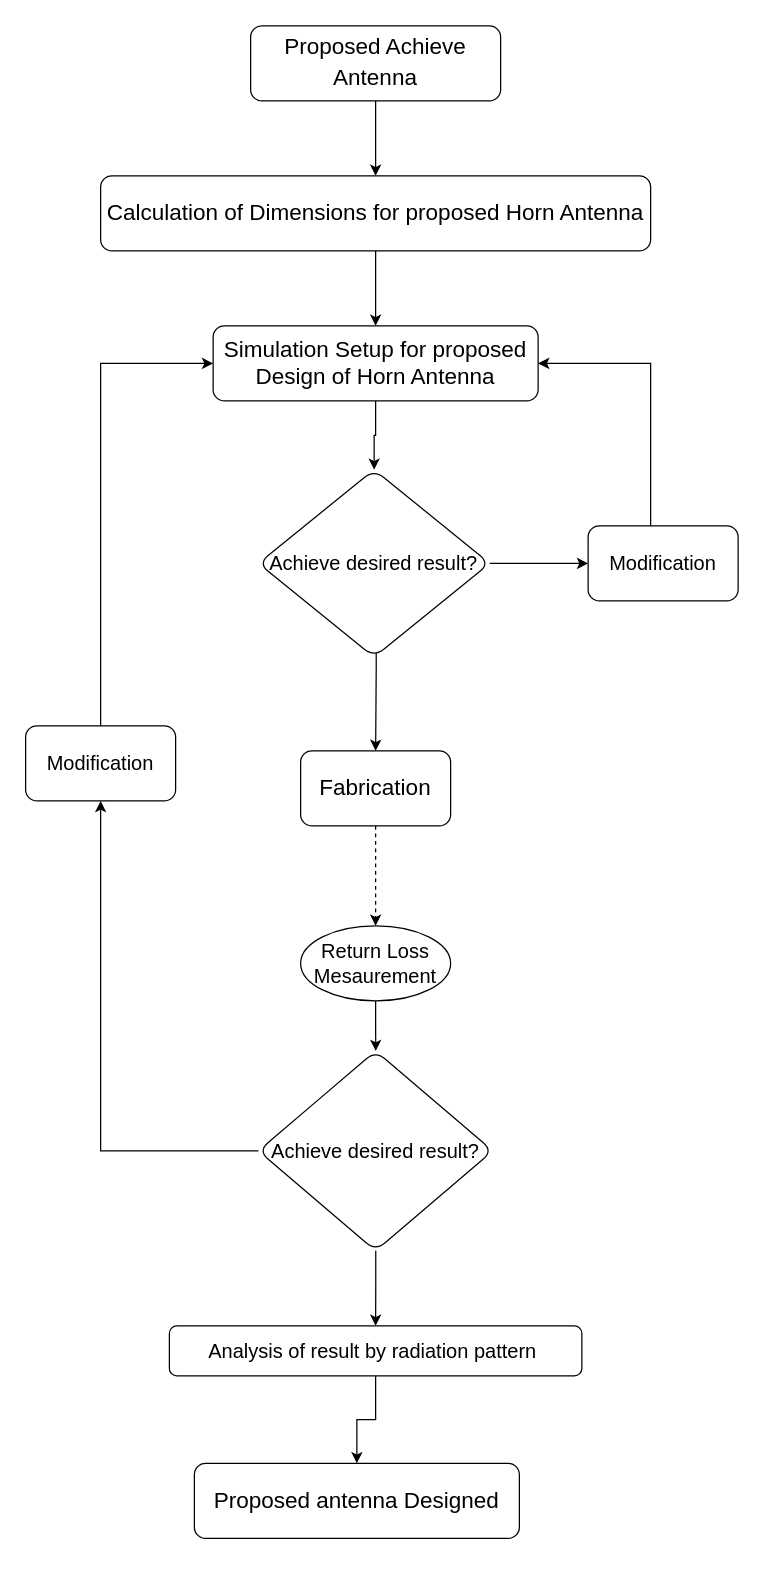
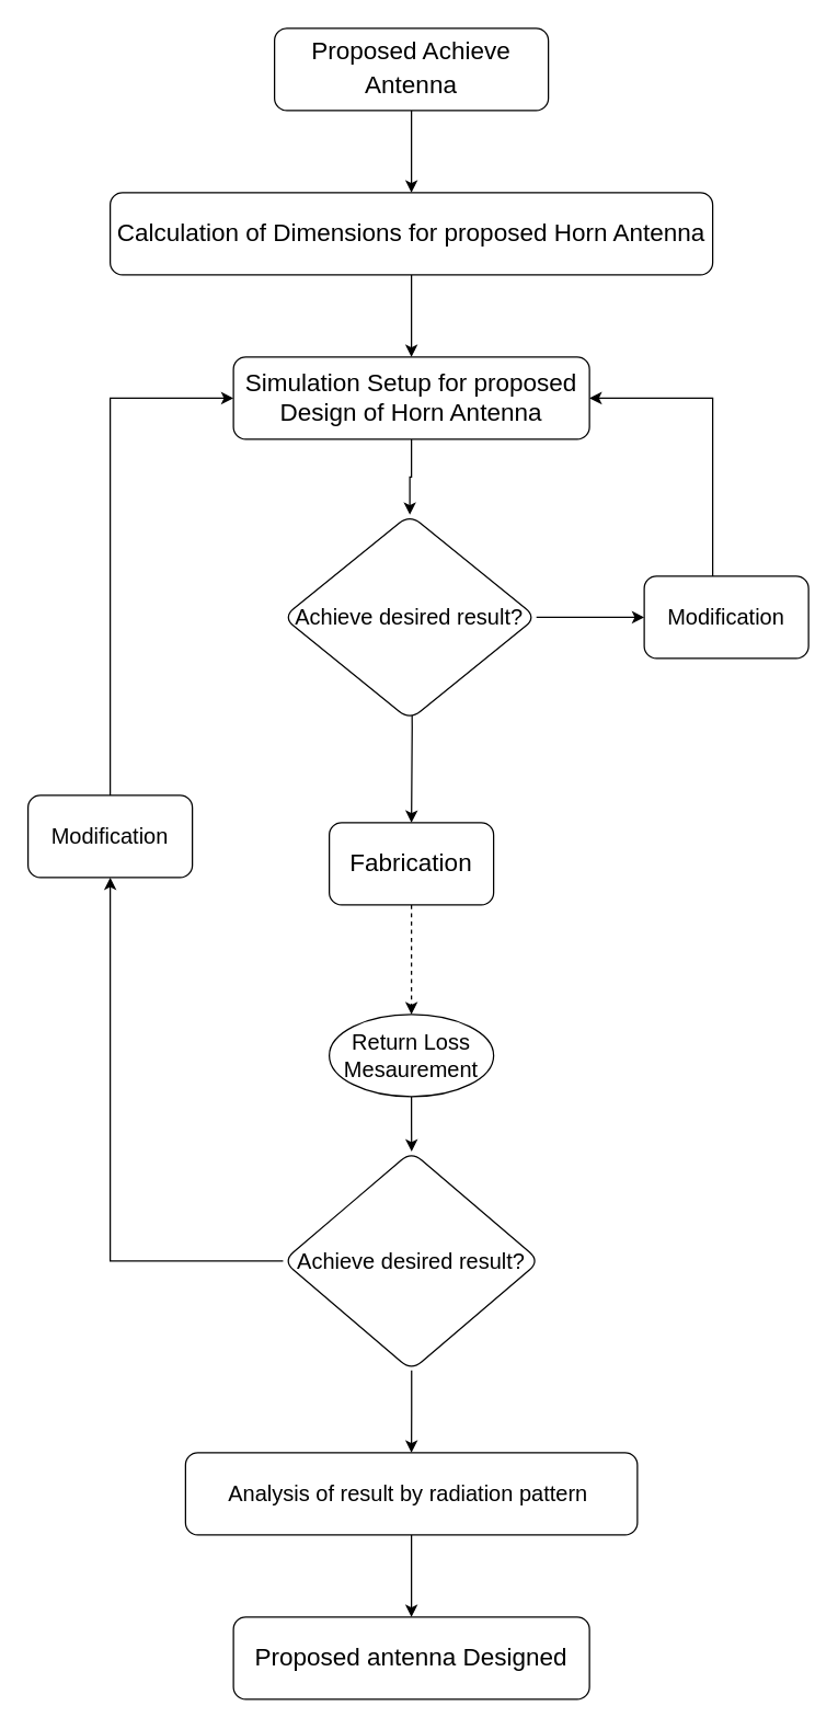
  <mxCell id="0" />
  <mxCell id="1" parent="0" />
  <mxCell id="2" style="edgeStyle=orthogonalEdgeStyle;rounded=0;orthogonalLoop=1;jettySize=auto;html=1;entryX=0.5;entryY=0;entryDx=0;entryDy=0;" edge="1" parent="1" source="3" target="5"><mxGeometry relative="1" as="geometry" /></mxCell>
  <mxCell id="3" value="&lt;p class=&quot;MsoNormal&quot; align=&quot;center&quot;&gt;&lt;font style=&quot;font-size: 18px&quot;&gt;Proposed Achieve Antenna&lt;/font&gt;&lt;span style=&quot;font-size: 16pt&quot;&gt;&lt;/span&gt;&lt;/p&gt;" style="rounded=1;whiteSpace=wrap;html=1;" vertex="1" parent="1"><mxGeometry x="200" y="20" width="200" height="60" as="geometry" /></mxCell>
  <mxCell id="4" value="" style="edgeStyle=orthogonalEdgeStyle;rounded=0;orthogonalLoop=1;jettySize=auto;html=1;" edge="1" parent="1" source="5" target="7"><mxGeometry relative="1" as="geometry" /></mxCell>
  <mxCell id="5" value="&lt;p class=&quot;MsoNormal&quot; align=&quot;center&quot;&gt;&lt;font style=&quot;font-size: 18px&quot;&gt;Calculation of Dimensions for proposed Horn Antenna&lt;/font&gt;&lt;/p&gt;" style="rounded=1;whiteSpace=wrap;html=1;" vertex="1" parent="1"><mxGeometry x="80" y="140" width="440" height="60" as="geometry" /></mxCell>
  <mxCell id="6" value="" style="edgeStyle=orthogonalEdgeStyle;rounded=0;orthogonalLoop=1;jettySize=auto;html=1;" edge="1" parent="1" source="7" target="20"><mxGeometry relative="1" as="geometry" /></mxCell>
  <mxCell id="7" value="&lt;p class=&quot;MsoNormal&quot; align=&quot;center&quot;&gt;&lt;font style=&quot;font-size: 18px&quot;&gt;Simulation Setup for proposed Design of Horn Antenna&lt;/font&gt;&lt;/p&gt;" style="rounded=1;whiteSpace=wrap;html=1;" vertex="1" parent="1"><mxGeometry x="170" y="260" width="260" height="60" as="geometry" /></mxCell>
  <mxCell id="8" value="" style="edgeStyle=orthogonalEdgeStyle;rounded=0;orthogonalLoop=1;jettySize=auto;html=1;" edge="1" parent="1" target="10"><mxGeometry relative="1" as="geometry"><mxPoint x="300" y="460" as="sourcePoint" /></mxGeometry></mxCell>
  <mxCell id="9" value="" style="edgeStyle=orthogonalEdgeStyle;rounded=0;orthogonalLoop=1;jettySize=auto;html=1;dashed=1;" edge="1" parent="1" source="10" target="12"><mxGeometry relative="1" as="geometry" /></mxCell>
  <mxCell id="10" value="&lt;font style=&quot;font-size: 18px&quot;&gt;Fabrication&lt;/font&gt;" style="rounded=1;whiteSpace=wrap;html=1;" vertex="1" parent="1"><mxGeometry x="240" y="600" width="120" height="60" as="geometry" /></mxCell>
  <mxCell id="11" value="" style="edgeStyle=orthogonalEdgeStyle;rounded=0;orthogonalLoop=1;jettySize=auto;html=1;" edge="1" parent="1" source="12" target="15"><mxGeometry relative="1" as="geometry" /></mxCell>
  <mxCell id="12" value="&lt;font size=&quot;3&quot;&gt;Return Loss Mesaurement&lt;/font&gt;" style="ellipse;whiteSpace=wrap;html=1;" vertex="1" parent="1"><mxGeometry x="240" y="740" width="120" height="60" as="geometry" /></mxCell>
  <mxCell id="13" value="" style="edgeStyle=orthogonalEdgeStyle;rounded=0;orthogonalLoop=1;jettySize=auto;html=1;" edge="1" parent="1" source="15" target="17"><mxGeometry relative="1" as="geometry" /></mxCell>
  <mxCell id="14" style="edgeStyle=orthogonalEdgeStyle;rounded=0;orthogonalLoop=1;jettySize=auto;html=1;entryX=0.5;entryY=1;entryDx=0;entryDy=0;" edge="1" parent="1" source="15" target="24"><mxGeometry relative="1" as="geometry"><mxPoint x="80" y="670" as="targetPoint" /></mxGeometry></mxCell>
  <mxCell id="15" value="&lt;font size=&quot;3&quot;&gt;Achieve desired result?&lt;/font&gt;" style="rhombus;whiteSpace=wrap;html=1;rounded=1;" vertex="1" parent="1"><mxGeometry x="206.25" y="840" width="187.5" height="160" as="geometry" /></mxCell>
  <mxCell id="16" value="" style="edgeStyle=orthogonalEdgeStyle;rounded=0;orthogonalLoop=1;jettySize=auto;html=1;" edge="1" parent="1" source="17" target="18"><mxGeometry relative="1" as="geometry" /></mxCell>
- <mxCell id="17" value="&lt;font size=&quot;3&quot;&gt;Analysis of result by radiation pattern&amp;nbsp;&lt;/font&gt;" style="whiteSpace=wrap;html=1;rounded=1;" vertex="1" parent="1"><mxGeometry x="135" y="1060" width="330" height="40" as="geometry" /></mxCell>
- <mxCell id="18" value="&lt;font style=&quot;font-size: 18px&quot;&gt;Proposed antenna Designed&lt;/font&gt;" style="whiteSpace=wrap;html=1;rounded=1;" vertex="1" parent="1"><mxGeometry x="155" y="1170" width="260" height="60" as="geometry" /></mxCell>
+ <mxCell id="17" value="&lt;font size=&quot;3&quot;&gt;Analysis of result by radiation pattern&amp;nbsp;&lt;/font&gt;" style="whiteSpace=wrap;html=1;rounded=1;" vertex="1" parent="1"><mxGeometry x="135" y="1060" width="330" height="60" as="geometry" /></mxCell>
+ <mxCell id="18" value="&lt;font style=&quot;font-size: 18px&quot;&gt;Proposed antenna Designed&lt;/font&gt;" style="whiteSpace=wrap;html=1;rounded=1;" vertex="1" parent="1"><mxGeometry x="170" y="1180" width="260" height="60" as="geometry" /></mxCell>
  <mxCell id="19" value="" style="edgeStyle=orthogonalEdgeStyle;rounded=0;orthogonalLoop=1;jettySize=auto;html=1;" edge="1" parent="1" source="20" target="22"><mxGeometry relative="1" as="geometry" /></mxCell>
  <mxCell id="20" value="&lt;p class=&quot;MsoNormal&quot; align=&quot;center&quot;&gt;&lt;span style=&quot;font-size: medium&quot;&gt;Achieve desired result?&lt;/span&gt;&lt;br&gt;&lt;/p&gt;" style="rhombus;whiteSpace=wrap;html=1;rounded=1;" vertex="1" parent="1"><mxGeometry x="206.25" y="375" width="185" height="150" as="geometry" /></mxCell>
  <mxCell id="21" style="edgeStyle=orthogonalEdgeStyle;rounded=0;orthogonalLoop=1;jettySize=auto;html=1;entryX=1;entryY=0.5;entryDx=0;entryDy=0;" edge="1" parent="1" source="22" target="7"><mxGeometry relative="1" as="geometry"><mxPoint x="500" y="290" as="targetPoint" /><Array as="points"><mxPoint x="520" y="290" /></Array></mxGeometry></mxCell>
  <mxCell id="22" value="&lt;font size=&quot;3&quot;&gt;Modification&lt;/font&gt;" style="whiteSpace=wrap;html=1;rounded=1;" vertex="1" parent="1"><mxGeometry x="470" y="420" width="120" height="60" as="geometry" /></mxCell>
  <mxCell id="23" style="edgeStyle=orthogonalEdgeStyle;rounded=0;orthogonalLoop=1;jettySize=auto;html=1;entryX=0;entryY=0.5;entryDx=0;entryDy=0;" edge="1" parent="1" source="24" target="7"><mxGeometry relative="1" as="geometry"><mxPoint x="80" y="290" as="targetPoint" /><Array as="points"><mxPoint x="80" y="290" /></Array></mxGeometry></mxCell>
  <mxCell id="24" value="&lt;font size=&quot;3&quot;&gt;Modification&lt;/font&gt;" style="rounded=1;whiteSpace=wrap;html=1;" vertex="1" parent="1"><mxGeometry x="20" y="580" width="120" height="60" as="geometry" /></mxCell>
